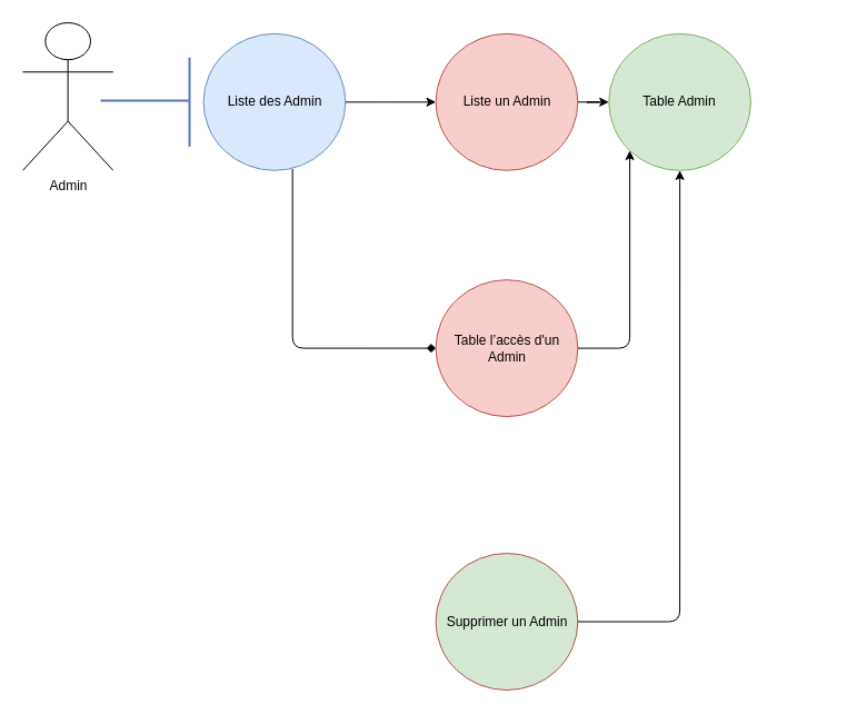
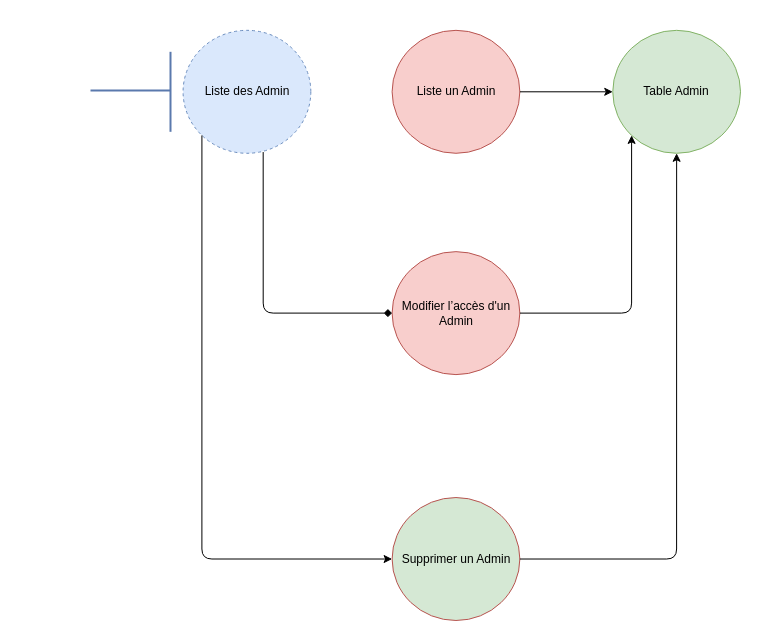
  <mxCell id="0" />
  <mxCell id="1" parent="0" />
  <mxCell id="2" value="" style="group" vertex="1" connectable="0" parent="1"><mxGeometry x="20" y="20" width="720" height="600" as="geometry" /></mxCell>
- <mxCell id="3" value="Admin" style="shape=umlActor;verticalLabelPosition=bottom;labelBackgroundColor=#ffffff;verticalAlign=top;html=1;outlineConnect=0;" parent="2" vertex="1"><mxGeometry width="81.29" height="132.787" as="geometry" /></mxCell>
- <mxCell id="4" value="Liste des Admin" style="ellipse;whiteSpace=wrap;html=1;fillColor=#dae8fc;strokeColor=#6c8ebf;" parent="2" vertex="1"><mxGeometry x="162.581" y="9.836" width="127.742" height="122.951" as="geometry" /></mxCell>
+ <mxCell id="4" value="Liste des Admin" style="ellipse;whiteSpace=wrap;html=1;fillColor=#dae8fc;strokeColor=#6c8ebf;dashed=1;" parent="2" vertex="1"><mxGeometry x="162.581" y="9.836" width="127.742" height="122.951" as="geometry" /></mxCell>
  <mxCell id="5" value="Liste un Admin" style="ellipse;whiteSpace=wrap;html=1;fillColor=#f8cecc;strokeColor=#b85450;" parent="2" vertex="1"><mxGeometry x="371.613" y="9.836" width="127.742" height="122.951" as="geometry" /></mxCell>
- <mxCell id="6" value="" style="edgeStyle=orthogonalEdgeStyle;rounded=0;orthogonalLoop=1;jettySize=auto;html=1;" parent="2" source="4" target="5" edge="1"><mxGeometry relative="1" as="geometry"><Array as="points"><mxPoint x="325.161" y="71.311" /><mxPoint x="325.161" y="71.311" /></Array></mxGeometry></mxCell>
  <mxCell id="7" value="Supprimer un Admin" style="ellipse;whiteSpace=wrap;html=1;fillColor=#d5e8d4;strokeColor=#b85450;" parent="2" vertex="1"><mxGeometry x="371.613" y="477.049" width="127.742" height="122.951" as="geometry" /></mxCell>
- <mxCell id="8" value="Table l’accès d'un Admin" style="ellipse;whiteSpace=wrap;html=1;fillColor=#f8cecc;strokeColor=#b85450;" parent="2" vertex="1"><mxGeometry x="371.613" y="231.148" width="127.742" height="122.951" as="geometry" /></mxCell>
- <mxCell id="9" value="Table Admin" style="ellipse;whiteSpace=wrap;html=1;fillColor=#d5e8d4;strokeColor=#82b366;" parent="2" vertex="1"><mxGeometry x="527.258" y="9.836" width="127.742" height="122.951" as="geometry" /></mxCell>
+ <mxCell id="8" value="Modifier l’accès d'un Admin" style="ellipse;whiteSpace=wrap;html=1;fillColor=#f8cecc;strokeColor=#b85450;" parent="2" vertex="1"><mxGeometry x="371.613" y="231.148" width="127.742" height="122.951" as="geometry" /></mxCell>
+ <mxCell id="9" value="Table Admin" style="ellipse;whiteSpace=wrap;html=1;fillColor=#d5e8d4;strokeColor=#82b366;" parent="2" vertex="1"><mxGeometry x="592.258" y="9.836" width="127.742" height="122.951" as="geometry" /></mxCell>
  <mxCell id="10" value="" style="endArrow=classic;html=1;exitX=1;exitY=0.5;exitDx=0;exitDy=0;edgeStyle=orthogonalEdgeStyle;entryX=0.5;entryY=1;entryDx=0;entryDy=0;" edge="1" parent="2" source="7" target="9"><mxGeometry width="50" height="50" relative="1" as="geometry"><mxPoint x="638.71" y="569.262" as="sourcePoint" /><mxPoint x="708.387" y="538.525" as="targetPoint" /></mxGeometry></mxCell>
  <mxCell id="11" value="" style="endArrow=classic;html=1;exitX=1;exitY=0.5;exitDx=0;exitDy=0;edgeStyle=orthogonalEdgeStyle;entryX=0;entryY=1;entryDx=0;entryDy=0;" edge="1" parent="2" source="8" target="9"><mxGeometry width="50" height="50" relative="1" as="geometry"><mxPoint x="545.806" y="292.623" as="sourcePoint" /><mxPoint x="615.484" y="292.623" as="targetPoint" /></mxGeometry></mxCell>
  <mxCell id="12" value="" style="endArrow=diamond;html=1;entryX=0;entryY=0.5;entryDx=0;entryDy=0;edgeStyle=orthogonalEdgeStyle;exitX=0.627;exitY=0.99;exitDx=0;exitDy=0;exitPerimeter=0;" edge="1" parent="2" source="4" target="8"><mxGeometry width="50" height="50" relative="1" as="geometry"><mxPoint x="243.871" y="292.623" as="sourcePoint" /><mxPoint x="255.484" y="194.262" as="targetPoint" /><Array as="points"><mxPoint x="243" y="293" /></Array></mxGeometry></mxCell>
  <mxCell id="13" value="" style="edgeStyle=orthogonalEdgeStyle;rounded=0;orthogonalLoop=1;jettySize=auto;html=1;" parent="2" source="5" target="9" edge="1"><mxGeometry relative="1" as="geometry" /></mxCell>
+ <mxCell id="14" value="" style="endArrow=classic;html=1;entryX=0;entryY=0.5;entryDx=0;entryDy=0;exitX=0;exitY=1;exitDx=0;exitDy=0;edgeStyle=orthogonalEdgeStyle;" edge="1" parent="2" source="4" target="7"><mxGeometry width="50" height="50" relative="1" as="geometry"><mxPoint x="92.903" y="550.82" as="sourcePoint" /><mxPoint x="150.968" y="489.344" as="targetPoint" /><Array as="points"><mxPoint x="181.161" y="538.525" /></Array></mxGeometry></mxCell>
  <mxCell id="15" value="" style="endArrow=none;html=1;strokeWidth=2;strokeColor=#5A79AD;" edge="1" parent="2"><mxGeometry width="50" height="50" relative="1" as="geometry"><mxPoint x="70" y="70" as="sourcePoint" /><mxPoint x="150" y="70" as="targetPoint" /></mxGeometry></mxCell>
  <mxCell id="16" value="" style="endArrow=none;html=1;strokeWidth=2;strokeColor=#5A79AD;" edge="1" parent="2"><mxGeometry width="50" height="50" relative="1" as="geometry"><mxPoint x="150" y="111.31" as="sourcePoint" /><mxPoint x="150" y="31.31" as="targetPoint" /></mxGeometry></mxCell>
